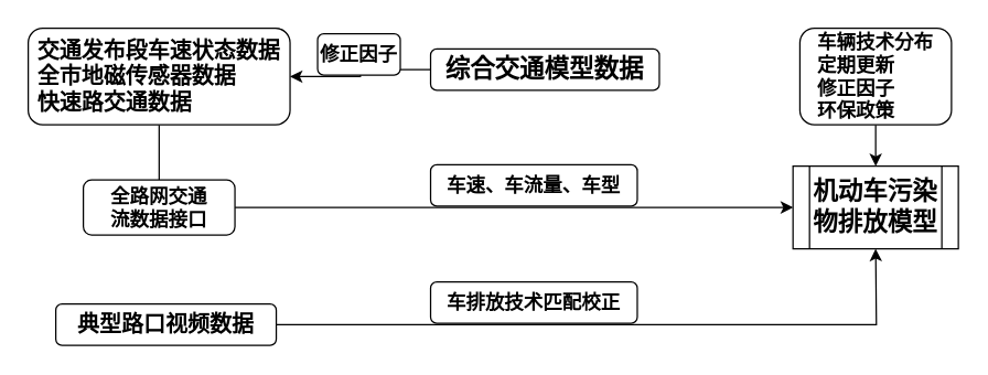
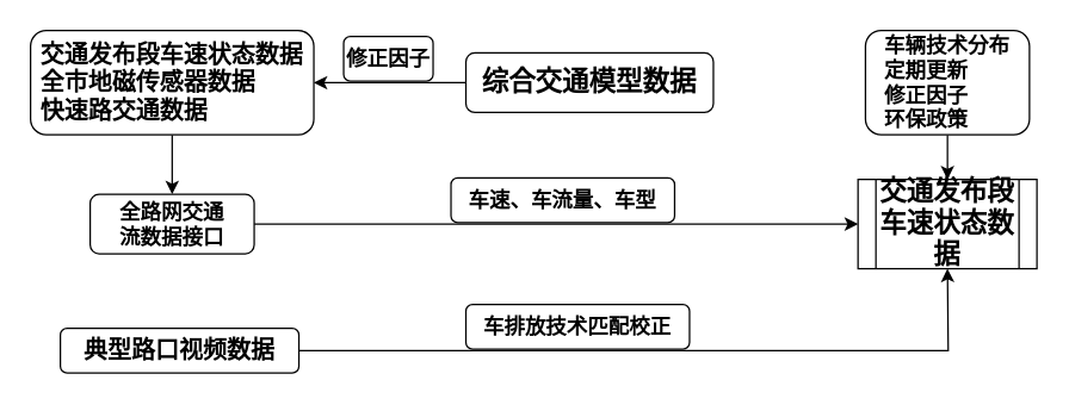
  <mxCell id="0" />
  <mxCell id="1" parent="0" />
- <mxCell id="2" style="edgeStyle=orthogonalEdgeStyle;rounded=0;orthogonalLoop=1;jettySize=auto;html=1;exitX=0.5;exitY=1;exitDx=0;exitDy=0;entryX=0.5;entryY=0;entryDx=0;entryDy=0;endArrow=none;" edge="1" parent="1" source="3" target="5"><mxGeometry relative="1" as="geometry" /></mxCell>
+ <mxCell id="2" style="edgeStyle=orthogonalEdgeStyle;rounded=0;orthogonalLoop=1;jettySize=auto;html=1;exitX=0.5;exitY=1;exitDx=0;exitDy=0;entryX=0.5;entryY=0;entryDx=0;entryDy=0;" edge="1" parent="1" source="3" target="5"><mxGeometry relative="1" as="geometry" /></mxCell>
  <mxCell id="3" value="&lt;div style=&quot;text-align: left&quot;&gt;&lt;span&gt;&lt;font style=&quot;font-size: 16px&quot;&gt;&lt;b&gt;交通发布段车速状态数据&lt;/b&gt;&lt;/font&gt;&lt;/span&gt;&lt;/div&gt;&lt;div style=&quot;text-align: left&quot;&gt;&lt;span&gt;&lt;font size=&quot;3&quot;&gt;&lt;b&gt;全市地磁传感器数据&lt;/b&gt;&lt;/font&gt;&lt;/span&gt;&lt;/div&gt;&lt;div style=&quot;text-align: left&quot;&gt;&lt;span&gt;&lt;font size=&quot;3&quot;&gt;&lt;b&gt;快速路交通数据&lt;/b&gt;&lt;/font&gt;&lt;/span&gt;&lt;/div&gt;" style="rounded=1;whiteSpace=wrap;html=1;fontSize=12;glass=0;strokeWidth=1;shadow=0;" vertex="1" parent="1"><mxGeometry x="20" y="20" width="190" height="70" as="geometry" /></mxCell>
  <mxCell id="4" style="edgeStyle=orthogonalEdgeStyle;rounded=0;orthogonalLoop=1;jettySize=auto;html=1;exitX=1;exitY=0.5;exitDx=0;exitDy=0;" edge="1" parent="1" source="5"><mxGeometry relative="1" as="geometry"><mxPoint x="575" y="150" as="targetPoint" /></mxGeometry></mxCell>
  <mxCell id="5" value="&lt;font style=&quot;font-size: 14px&quot;&gt;&lt;b&gt;全路网交通&lt;br&gt;流数据接口&lt;/b&gt;&lt;/font&gt;" style="rounded=1;whiteSpace=wrap;html=1;" vertex="1" parent="1"><mxGeometry x="60" y="130" width="110" height="40" as="geometry" /></mxCell>
  <mxCell id="6" style="edgeStyle=orthogonalEdgeStyle;rounded=0;orthogonalLoop=1;jettySize=auto;html=1;exitX=1;exitY=0.5;exitDx=0;exitDy=0;entryX=0.5;entryY=1;entryDx=0;entryDy=0;" edge="1" parent="1" source="7"><mxGeometry relative="1" as="geometry"><mxPoint x="635" y="180" as="targetPoint" /></mxGeometry></mxCell>
  <mxCell id="7" value="&lt;font style=&quot;font-size: 16px&quot;&gt;&lt;b&gt;典型路口视频数据&lt;/b&gt;&lt;/font&gt;" style="rounded=1;whiteSpace=wrap;html=1;fontSize=16;" vertex="1" parent="1"><mxGeometry x="40" y="220" width="160" height="30" as="geometry" /></mxCell>
  <mxCell id="8" style="edgeStyle=orthogonalEdgeStyle;rounded=0;orthogonalLoop=1;jettySize=auto;html=1;exitX=0;exitY=0.5;exitDx=0;exitDy=0;entryX=1;entryY=0.5;entryDx=0;entryDy=0;" edge="1" parent="1" source="9" target="3"><mxGeometry relative="1" as="geometry" /></mxCell>
- <mxCell id="9" value="&lt;div&gt;&lt;/div&gt;&lt;font style=&quot;font-size: 18px&quot;&gt;&lt;div&gt;&lt;/div&gt;&lt;b&gt;综合交通模型数据&lt;/b&gt;&lt;br&gt;&lt;/font&gt;" style="rounded=1;whiteSpace=wrap;html=1;align=center;" vertex="1" parent="1"><mxGeometry x="312" y="35" width="166" height="30" as="geometry" /></mxCell>
- <mxCell id="10" value="&lt;font style=&quot;font-size: 14px&quot;&gt;&lt;b&gt;车速、车流量、车型&lt;/b&gt;&lt;/font&gt;" style="rounded=1;whiteSpace=wrap;html=1;" vertex="1" parent="1"><mxGeometry x="312" y="119" width="150" height="30" as="geometry" /></mxCell>
+ <mxCell id="9" value="&lt;div&gt;&lt;/div&gt;&lt;font style=&quot;font-size: 18px&quot;&gt;&lt;div&gt;&lt;/div&gt;&lt;b&gt;综合交通模型数据&lt;/b&gt;&lt;br&gt;&lt;/font&gt;" style="rounded=1;whiteSpace=wrap;html=1;align=center;" vertex="1" parent="1"><mxGeometry x="312" y="35" width="166" height="40" as="geometry" /></mxCell>
+ <mxCell id="10" value="&lt;font style=&quot;font-size: 14px&quot;&gt;&lt;b&gt;车速、车流量、车型&lt;/b&gt;&lt;/font&gt;" style="rounded=1;whiteSpace=wrap;html=1;" vertex="1" parent="1"><mxGeometry x="302" y="119" width="150" height="30" as="geometry" /></mxCell>
  <mxCell id="11" style="edgeStyle=orthogonalEdgeStyle;rounded=0;orthogonalLoop=1;jettySize=auto;html=1;exitX=0.5;exitY=1;exitDx=0;exitDy=0;entryX=0.5;entryY=0;entryDx=0;entryDy=0;" edge="1" parent="1" source="12"><mxGeometry relative="1" as="geometry"><mxPoint x="635" y="120" as="targetPoint" /></mxGeometry></mxCell>
  <mxCell id="12" value="&lt;div style=&quot;text-align: left&quot;&gt;&lt;span style=&quot;font-size: 14px&quot;&gt;&lt;b&gt;车辆技术分布&lt;/b&gt;&lt;/span&gt;&lt;/div&gt;&lt;font style=&quot;font-size: 14px&quot;&gt;&lt;b&gt;&lt;div style=&quot;text-align: left&quot;&gt;&lt;span&gt;定期更新&lt;/span&gt;&lt;/div&gt;&lt;div style=&quot;text-align: left&quot;&gt;&lt;span&gt;修正因子&lt;/span&gt;&lt;/div&gt;&lt;div style=&quot;text-align: left&quot;&gt;&lt;span&gt;环保政策&lt;/span&gt;&lt;/div&gt;&lt;/b&gt;&lt;/font&gt;" style="rounded=1;whiteSpace=wrap;html=1;" vertex="1" parent="1"><mxGeometry x="580" y="20" width="110" height="70" as="geometry" /></mxCell>
  <mxCell id="13" value="&lt;font style=&quot;font-size: 14px&quot;&gt;&lt;b&gt;车排放技术匹配校正&lt;/b&gt;&lt;/font&gt;" style="rounded=1;whiteSpace=wrap;html=1;" vertex="1" parent="1"><mxGeometry x="312" y="204" width="150" height="30" as="geometry" /></mxCell>
  <mxCell id="14" value="&lt;font style=&quot;font-size: 14px&quot;&gt;&lt;b&gt;修正因子&lt;/b&gt;&lt;/font&gt;" style="rounded=1;whiteSpace=wrap;html=1;" vertex="1" parent="1"><mxGeometry x="230" y="24" width="60" height="30" as="geometry" /></mxCell>
- <mxCell id="15" value="&lt;font style=&quot;font-size: 18px&quot;&gt;&lt;b&gt;机动车污染物排放模型&lt;/b&gt;&lt;/font&gt;" style="shape=process;whiteSpace=wrap;html=1;backgroundOutline=1;" vertex="1" parent="1"><mxGeometry x="575" y="120" width="120" height="60" as="geometry" /></mxCell>
+ <mxCell id="15" value="&lt;font style=&quot;font-size: 18px&quot;&gt;&lt;b&gt;交通发布段车速状态数据&lt;/b&gt;&lt;/font&gt;" style="shape=process;whiteSpace=wrap;html=1;backgroundOutline=1;" vertex="1" parent="1"><mxGeometry x="575" y="120" width="120" height="60" as="geometry" /></mxCell>
